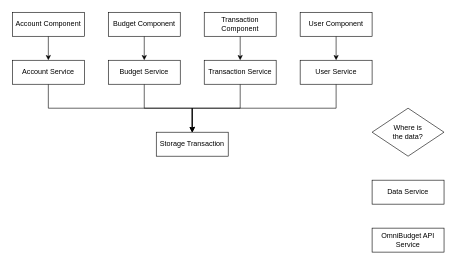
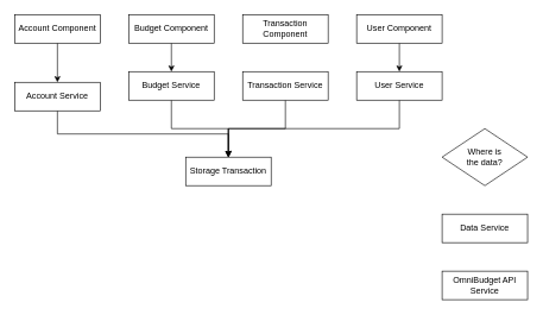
  <mxCell id="0" />
  <mxCell id="1" parent="0" />
  <mxCell id="2" style="edgeStyle=orthogonalEdgeStyle;rounded=0;orthogonalLoop=1;jettySize=auto;html=1;exitX=0.5;exitY=1;exitDx=0;exitDy=0;entryX=0.5;entryY=0;entryDx=0;entryDy=0;endArrow=classic;endFill=1;" edge="1" parent="1" source="3" target="5"><mxGeometry relative="1" as="geometry" /></mxCell>
  <mxCell id="3" value="Account Component" style="rounded=0;whiteSpace=wrap;html=1;" vertex="1" parent="1"><mxGeometry x="20" y="20" width="120" height="40" as="geometry" /></mxCell>
  <mxCell id="4" style="edgeStyle=orthogonalEdgeStyle;rounded=0;orthogonalLoop=1;jettySize=auto;html=1;exitX=0.5;exitY=1;exitDx=0;exitDy=0;entryX=0.5;entryY=0;entryDx=0;entryDy=0;endArrow=classic;endFill=1;" edge="1" parent="1" source="5" target="7"><mxGeometry relative="1" as="geometry" /></mxCell>
- <mxCell id="5" value="Account Service" style="rounded=0;whiteSpace=wrap;html=1;" vertex="1" parent="1"><mxGeometry x="20" y="100" width="120" height="40" as="geometry" /></mxCell>
+ <mxCell id="5" value="Account Service" style="rounded=0;whiteSpace=wrap;html=1;" vertex="1" parent="1"><mxGeometry x="20" y="115" width="120" height="40" as="geometry" /></mxCell>
  <mxCell id="6" value="Data Service" style="rounded=0;whiteSpace=wrap;html=1;" vertex="1" parent="1"><mxGeometry x="620" y="300" width="120" height="40" as="geometry" /></mxCell>
  <mxCell id="7" value="Storage Transaction" style="rounded=0;whiteSpace=wrap;html=1;" vertex="1" parent="1"><mxGeometry x="260" y="220" width="120" height="40" as="geometry" /></mxCell>
  <mxCell id="8" value="Where is&lt;br&gt;the data?" style="strokeWidth=1;html=1;shape=mxgraph.flowchart.decision;whiteSpace=wrap;" vertex="1" parent="1"><mxGeometry x="620" y="180" width="120" height="80" as="geometry" /></mxCell>
  <mxCell id="9" value="OmniBudget API Service" style="rounded=0;whiteSpace=wrap;html=1;" vertex="1" parent="1"><mxGeometry x="620" y="380" width="120" height="40" as="geometry" /></mxCell>
  <mxCell id="10" style="edgeStyle=orthogonalEdgeStyle;rounded=0;orthogonalLoop=1;jettySize=auto;html=1;exitX=0.5;exitY=1;exitDx=0;exitDy=0;entryX=0.5;entryY=0;entryDx=0;entryDy=0;endArrow=classic;endFill=1;" edge="1" parent="1" source="11" target="13"><mxGeometry relative="1" as="geometry" /></mxCell>
  <mxCell id="11" value="Budget Component" style="rounded=0;whiteSpace=wrap;html=1;" vertex="1" parent="1"><mxGeometry x="180" y="20" width="120" height="40" as="geometry" /></mxCell>
  <mxCell id="12" style="edgeStyle=orthogonalEdgeStyle;rounded=0;orthogonalLoop=1;jettySize=auto;html=1;exitX=0.5;exitY=1;exitDx=0;exitDy=0;entryX=0.5;entryY=0;entryDx=0;entryDy=0;endArrow=classic;endFill=1;" edge="1" parent="1" source="13" target="7"><mxGeometry relative="1" as="geometry" /></mxCell>
  <mxCell id="13" value="Budget Service" style="rounded=0;whiteSpace=wrap;html=1;" vertex="1" parent="1"><mxGeometry x="180" y="100" width="120" height="40" as="geometry" /></mxCell>
- <mxCell id="14" style="edgeStyle=orthogonalEdgeStyle;rounded=0;orthogonalLoop=1;jettySize=auto;html=1;exitX=0.5;exitY=1;exitDx=0;exitDy=0;entryX=0.5;entryY=0;entryDx=0;entryDy=0;endArrow=classic;endFill=1;" edge="1" parent="1" source="15" target="17"><mxGeometry relative="1" as="geometry" /></mxCell>
  <mxCell id="15" value="Transaction Component" style="rounded=0;whiteSpace=wrap;html=1;" vertex="1" parent="1"><mxGeometry x="340" y="20" width="120" height="40" as="geometry" /></mxCell>
  <mxCell id="16" style="edgeStyle=orthogonalEdgeStyle;rounded=0;orthogonalLoop=1;jettySize=auto;html=1;exitX=0.5;exitY=1;exitDx=0;exitDy=0;entryX=0.5;entryY=0;entryDx=0;entryDy=0;endArrow=classic;endFill=1;" edge="1" parent="1" source="17" target="7"><mxGeometry relative="1" as="geometry" /></mxCell>
  <mxCell id="17" value="Transaction Service" style="rounded=0;whiteSpace=wrap;html=1;" vertex="1" parent="1"><mxGeometry x="340" y="100" width="120" height="40" as="geometry" /></mxCell>
  <mxCell id="18" style="edgeStyle=orthogonalEdgeStyle;rounded=0;orthogonalLoop=1;jettySize=auto;html=1;exitX=0.5;exitY=1;exitDx=0;exitDy=0;entryX=0.5;entryY=0;entryDx=0;entryDy=0;endArrow=classic;endFill=1;" edge="1" parent="1" source="19" target="21"><mxGeometry relative="1" as="geometry" /></mxCell>
  <mxCell id="19" value="User Component" style="rounded=0;whiteSpace=wrap;html=1;" vertex="1" parent="1"><mxGeometry x="500" y="20" width="120" height="40" as="geometry" /></mxCell>
  <mxCell id="20" style="edgeStyle=orthogonalEdgeStyle;rounded=0;orthogonalLoop=1;jettySize=auto;html=1;exitX=0.5;exitY=1;exitDx=0;exitDy=0;entryX=0.5;entryY=0;entryDx=0;entryDy=0;endArrow=classic;endFill=1;" edge="1" parent="1" source="21" target="7"><mxGeometry relative="1" as="geometry" /></mxCell>
  <mxCell id="21" value="User Service" style="rounded=0;whiteSpace=wrap;html=1;" vertex="1" parent="1"><mxGeometry x="500" y="100" width="120" height="40" as="geometry" /></mxCell>
